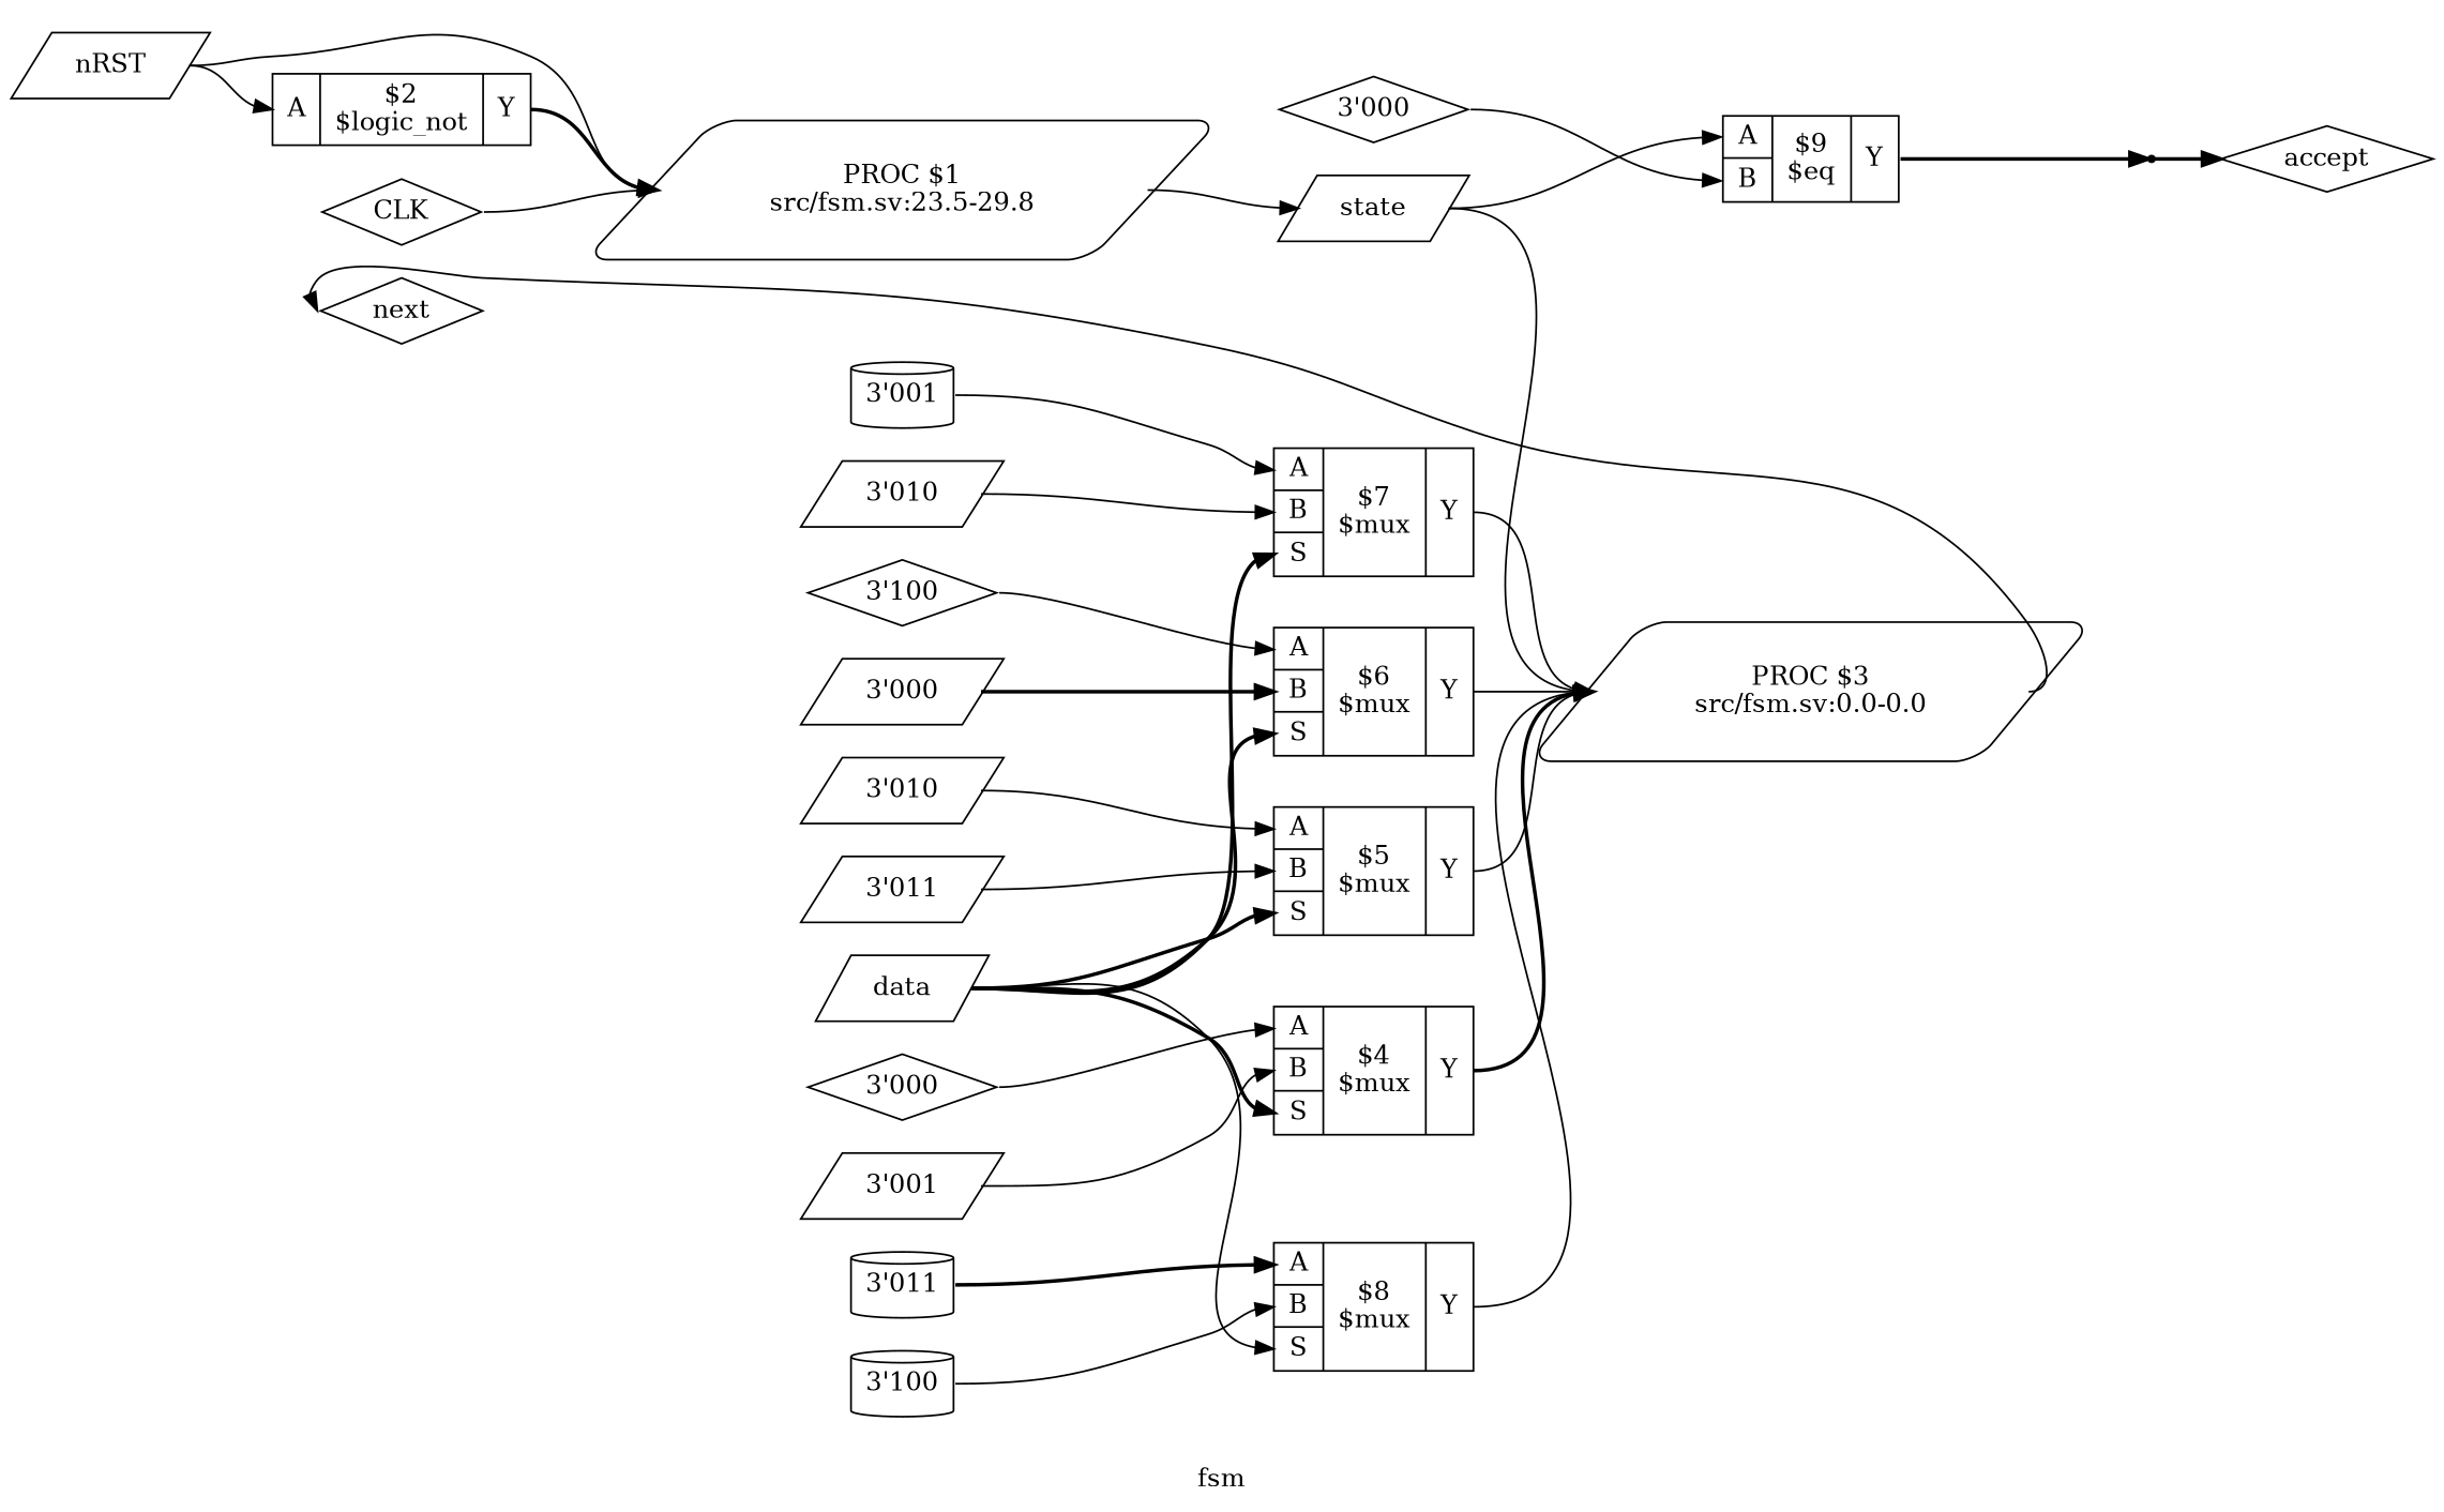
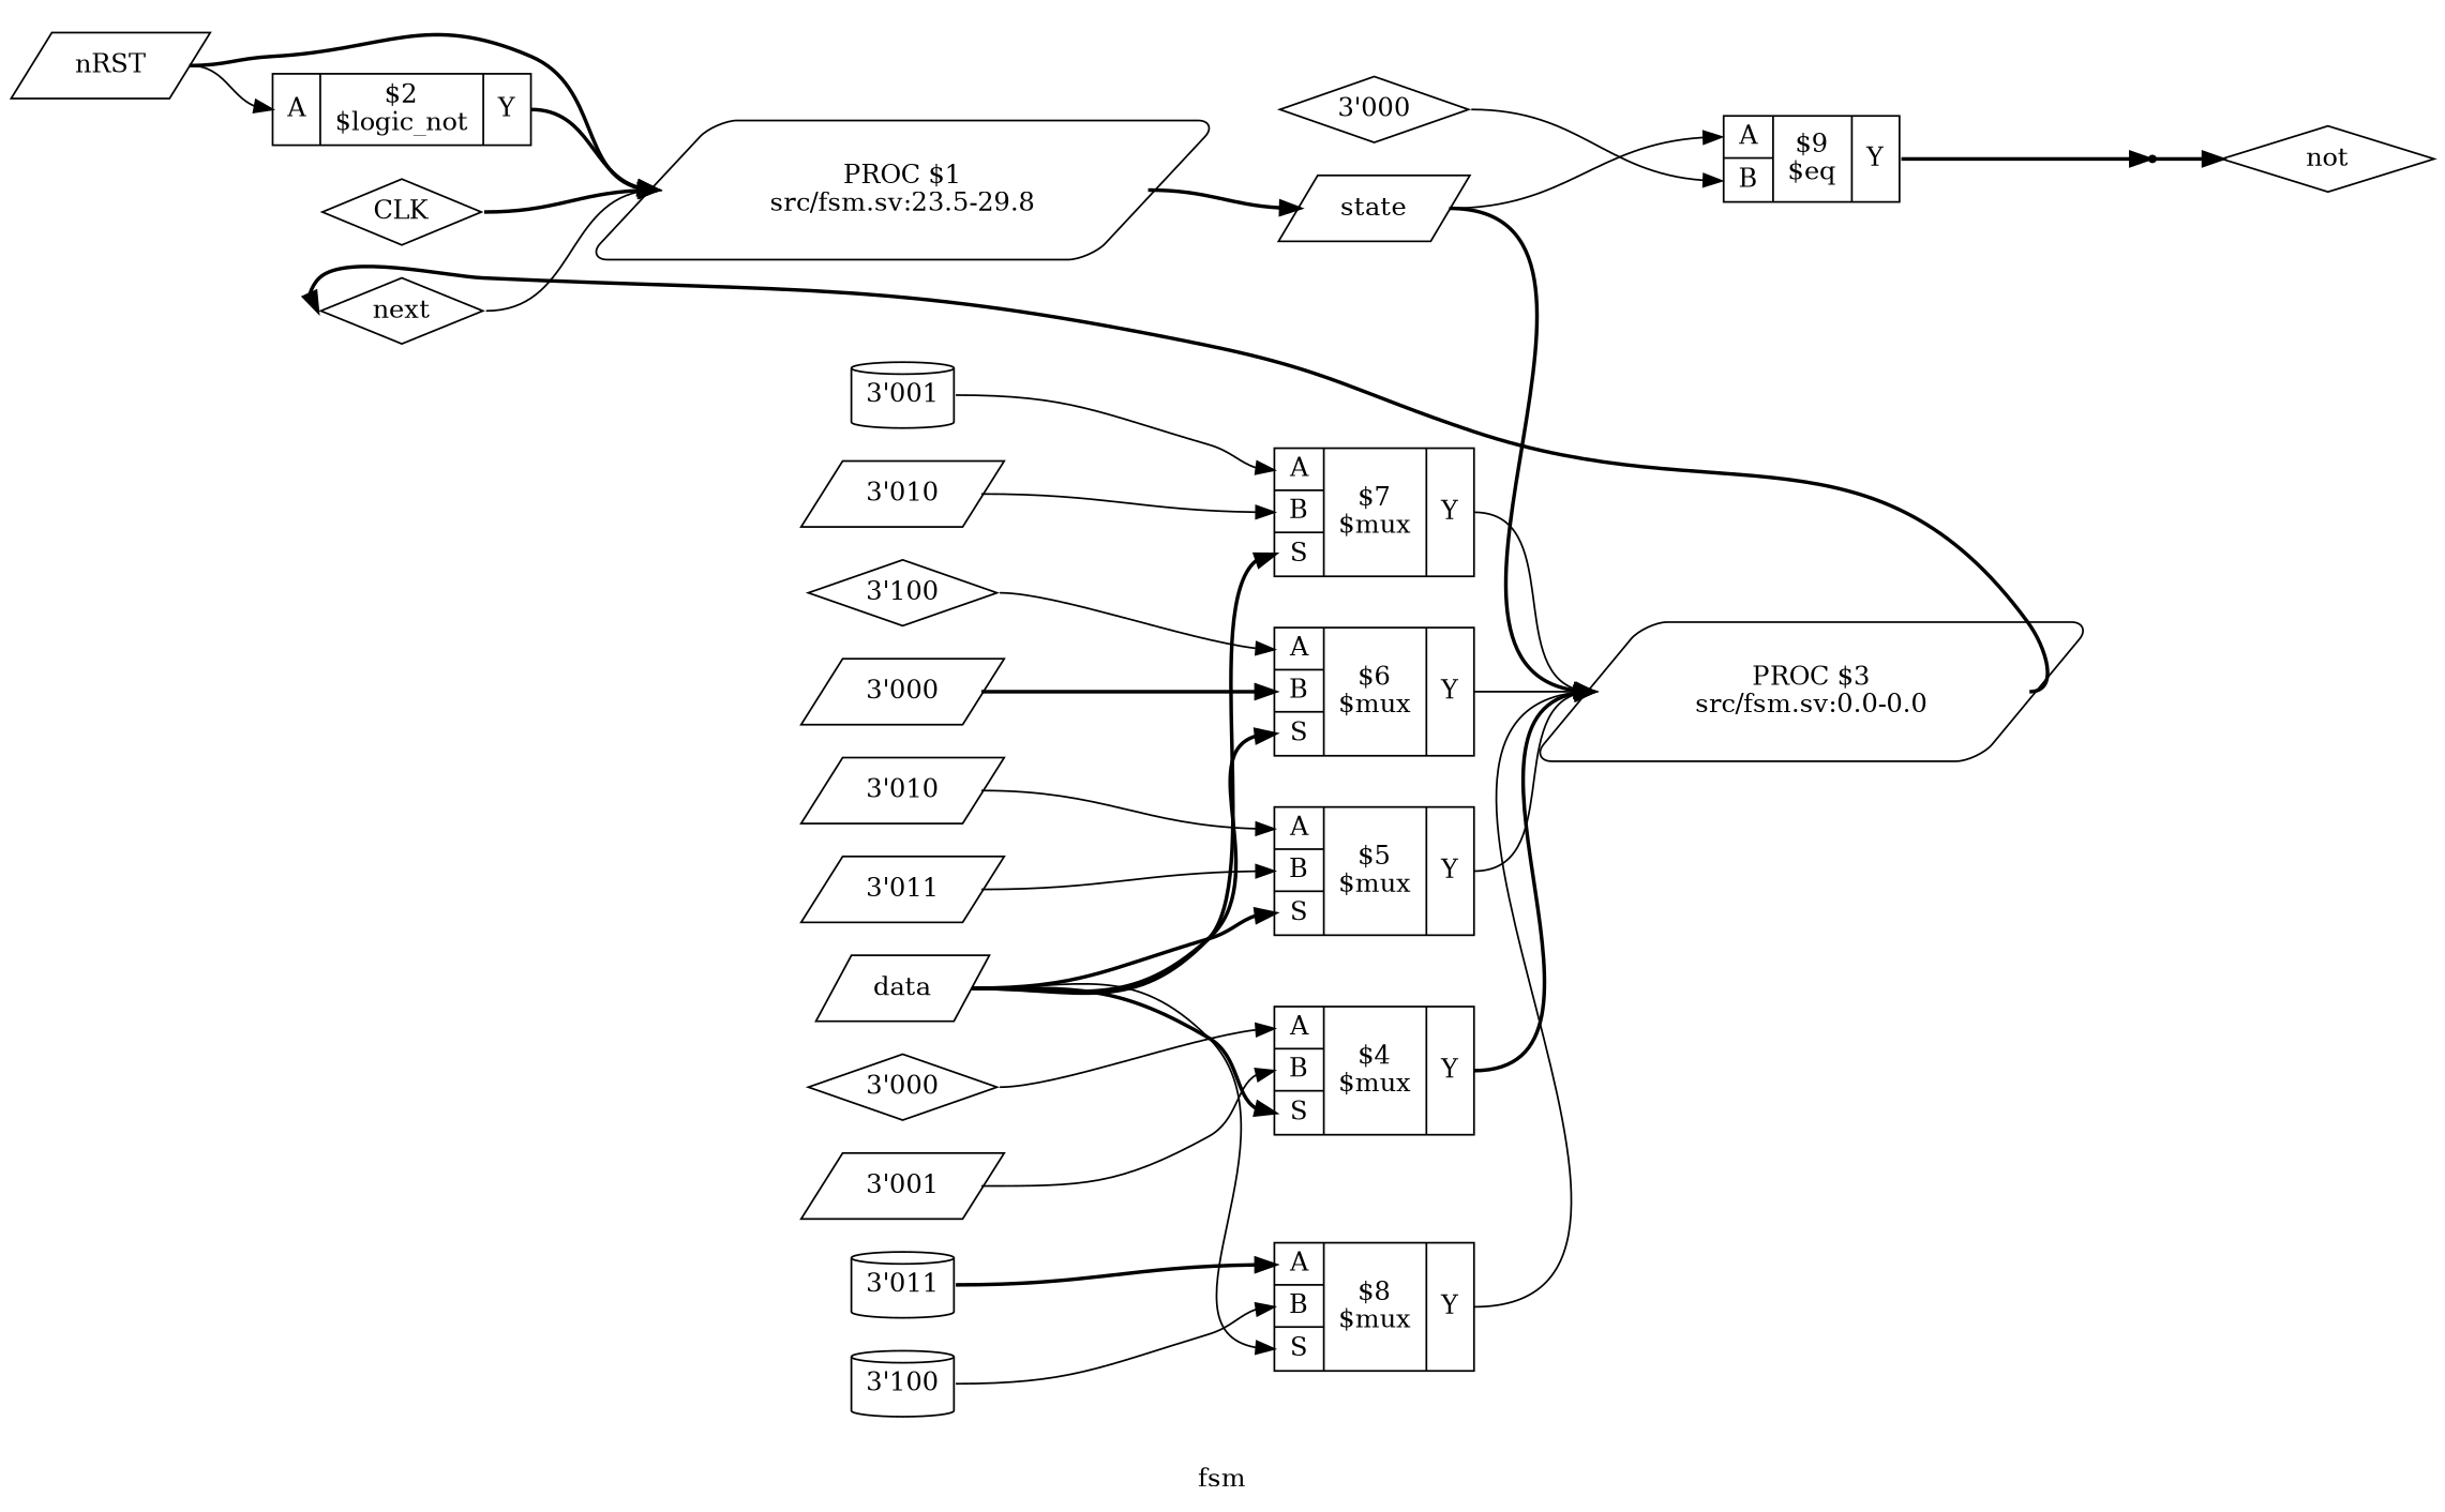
  digraph {
    label=fsm
    rankdir=LR
    remincross=true
    node [shape=parallelogram]
    edge [color=black fontcolor=black headport=w style=solid tailport=e]
    n1 [color=black fontcolor=black label=next shape=diamond]
    n2 [label="PROC $1\nsrc/fsm.sv:23.5-29.8" style=rounded]
    n3 [color=black fontcolor=black label=state]
    n4 [label="{{<p17> A|<p18> B}|$9\n$eq|{<p19> Y}}" shape=record]
    n5 [label="PROC $3\nsrc/fsm.sv:0.0-0.0" style=rounded]
    x13 [shape=point]
-   n7 [color=black fontcolor=black label=accept shape=diamond]
+   n7 [color=black fontcolor=black label=not shape=diamond]
    n8 [color=black fontcolor=black label=data]
    n9 [label="{{<p17> A|<p18> B|<p21> S}|$8\n$mux|{<p19> Y}}" shape=record]
    n10 [label="{{<p17> A|<p18> B|<p21> S}|$7\n$mux|{<p19> Y}}" shape=record]
    n11 [label="{{<p17> A|<p18> B|<p21> S}|$6\n$mux|{<p19> Y}}" shape=record]
    n12 [label="{{<p17> A|<p18> B|<p21> S}|$5\n$mux|{<p19> Y}}" shape=record]
    n13 [label="{{<p17> A|<p18> B|<p21> S}|$4\n$mux|{<p19> Y}}" shape=record]
    n14 [color=black fontcolor=black label=nRST]
    n15 [label="{{<p17> A}|$2\n$logic_not|{<p19> Y}}" shape=record]
    n16 [color=black fontcolor=black label=CLK shape=diamond]
    n17 [label="3'000" shape=diamond]
    n18 [label="3'100" shape=cylinder]
    n19 [label="3'011" shape=cylinder]
    n20 [label="3'010"]
    n21 [label="3'001" shape=cylinder]
    n22 [label="3'000"]
    n23 [label="3'100" shape=diamond]
    n24 [label="3'011"]
    n25 [label="3'010"]
    n26 [label="3'001"]
    n27 [label="3'000" shape=diamond]
-   n2 -> n3
+   n1 -> n2
+   n2 -> n3 [style=bold]
    n3 -> n4 [headport="p17:w"]
-   n3 -> n5
+   n3 -> n5 [style=bold]
    n4 -> x13 [style=bold tailport="p19:e"]
-   n5 -> n1
+   n5 -> n1 [style=bold]
    x13 -> n7 [style=bold]
    n8 -> n9 [headport="p21:w"]
    n8 -> n10 [headport="p21:w" style=bold]
    n8 -> n11 [headport="p21:w" style=bold]
    n8 -> n12 [headport="p21:w" style=bold]
    n8 -> n13 [headport="p21:w" style=bold]
    n9 -> n5 [tailport="p19:e"]
    n10 -> n5 [tailport="p19:e"]
    n11 -> n5 [tailport="p19:e"]
    n12 -> n5 [tailport="p19:e"]
    n13 -> n5 [style=bold tailport="p19:e"]
-   n14 -> n2
+   n14 -> n2 [style=bold]
    n14 -> n15 [headport="p17:w"]
    n15 -> n2 [style=bold tailport="p19:e"]
-   n16 -> n2
+   n16 -> n2 [style=bold]
    n17 -> n4 [headport="p18:w"]
    n18 -> n9 [headport="p18:w"]
    n19 -> n9 [headport="p17:w" style=bold]
    n20 -> n10 [headport="p18:w"]
    n21 -> n10 [headport="p17:w"]
    n22 -> n11 [headport="p18:w" style=bold]
    n23 -> n11 [headport="p17:w"]
    n24 -> n12 [headport="p18:w"]
    n25 -> n12 [headport="p17:w"]
    n26 -> n13 [headport="p18:w"]
    n27 -> n13 [headport="p17:w"]
  }
